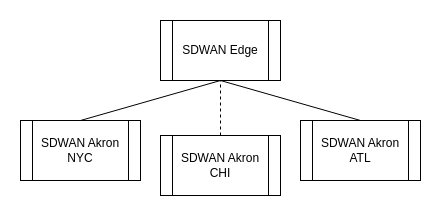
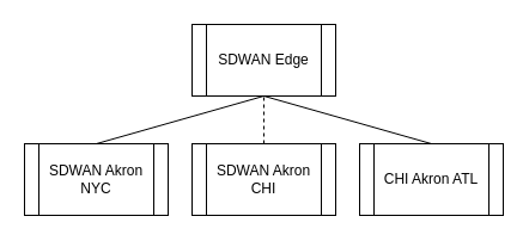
  <mxCell id="0" />
  <mxCell id="1" parent="0" />
  <mxCell id="2" value="SDWAN Akron NYC" style="shape=process;whiteSpace=wrap;html=1;backgroundOutline=1;" vertex="1" parent="1"><mxGeometry x="20" y="120" width="120" height="60" as="geometry" /></mxCell>
- <mxCell id="3" value="SDWAN Akron CHI" style="shape=process;whiteSpace=wrap;html=1;backgroundOutline=1;" vertex="1" parent="1"><mxGeometry x="160" y="135" width="120" height="60" as="geometry" /></mxCell>
- <mxCell id="4" value="SDWAN Akron ATL" style="shape=process;whiteSpace=wrap;html=1;backgroundOutline=1;" vertex="1" parent="1"><mxGeometry x="300" y="120" width="120" height="60" as="geometry" /></mxCell>
+ <mxCell id="3" value="SDWAN Akron CHI" style="shape=process;whiteSpace=wrap;html=1;backgroundOutline=1;" vertex="1" parent="1"><mxGeometry x="160" y="120" width="120" height="60" as="geometry" /></mxCell>
+ <mxCell id="4" value="CHI Akron ATL" style="shape=process;whiteSpace=wrap;html=1;backgroundOutline=1;" vertex="1" parent="1"><mxGeometry x="300" y="120" width="120" height="60" as="geometry" /></mxCell>
  <mxCell id="5" value="SDWAN Edge" style="shape=process;whiteSpace=wrap;html=1;backgroundOutline=1;" vertex="1" parent="1"><mxGeometry x="160" y="20" width="120" height="60" as="geometry" /></mxCell>
  <mxCell id="6" value="" style="endArrow=none;html=1;entryX=0.5;entryY=1;entryDx=0;entryDy=0;dashed=1;" edge="1" parent="1" source="3" target="5"><mxGeometry width="50" height="50" relative="1" as="geometry"><mxPoint x="220" y="117" as="sourcePoint" /><mxPoint x="70" y="200" as="targetPoint" /></mxGeometry></mxCell>
  <mxCell id="7" value="" style="endArrow=none;html=1;entryX=0.5;entryY=1;entryDx=0;entryDy=0;exitX=0.5;exitY=0;exitDx=0;exitDy=0;" edge="1" parent="1" source="4" target="5"><mxGeometry width="50" height="50" relative="1" as="geometry"><mxPoint x="230" y="127" as="sourcePoint" /><mxPoint x="230" y="90" as="targetPoint" /></mxGeometry></mxCell>
  <mxCell id="8" value="" style="endArrow=none;html=1;exitX=0.5;exitY=0;exitDx=0;exitDy=0;" edge="1" parent="1" source="2"><mxGeometry width="50" height="50" relative="1" as="geometry"><mxPoint x="370" y="130" as="sourcePoint" /><mxPoint x="220" y="80" as="targetPoint" /></mxGeometry></mxCell>
